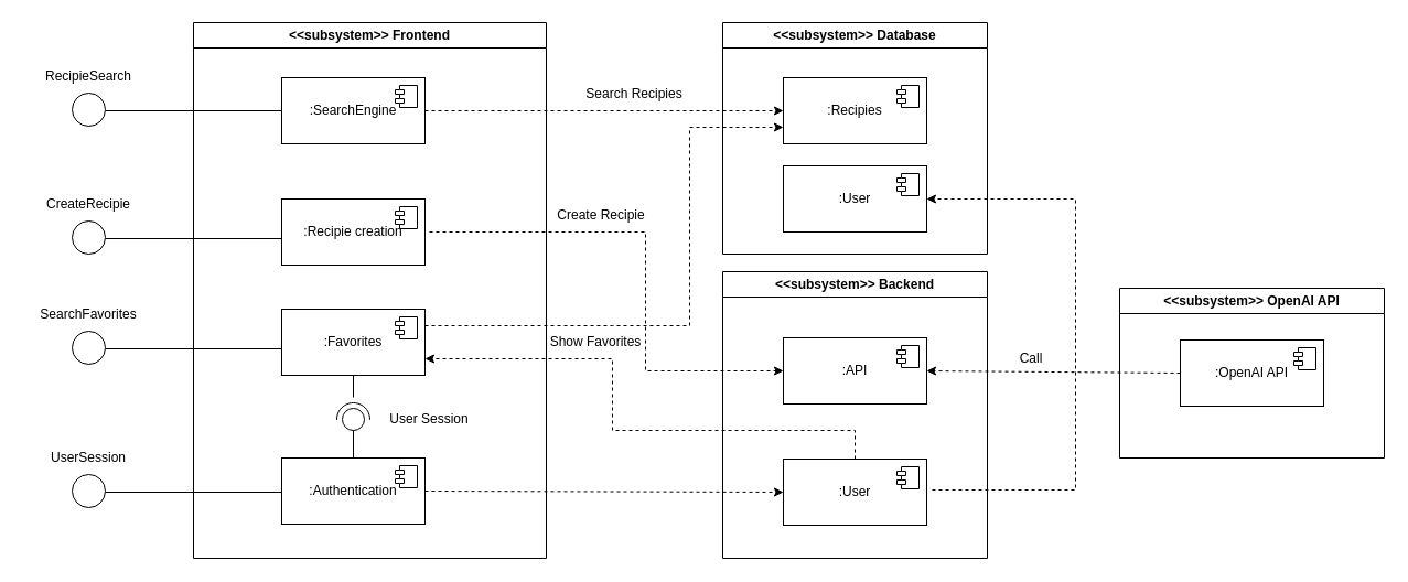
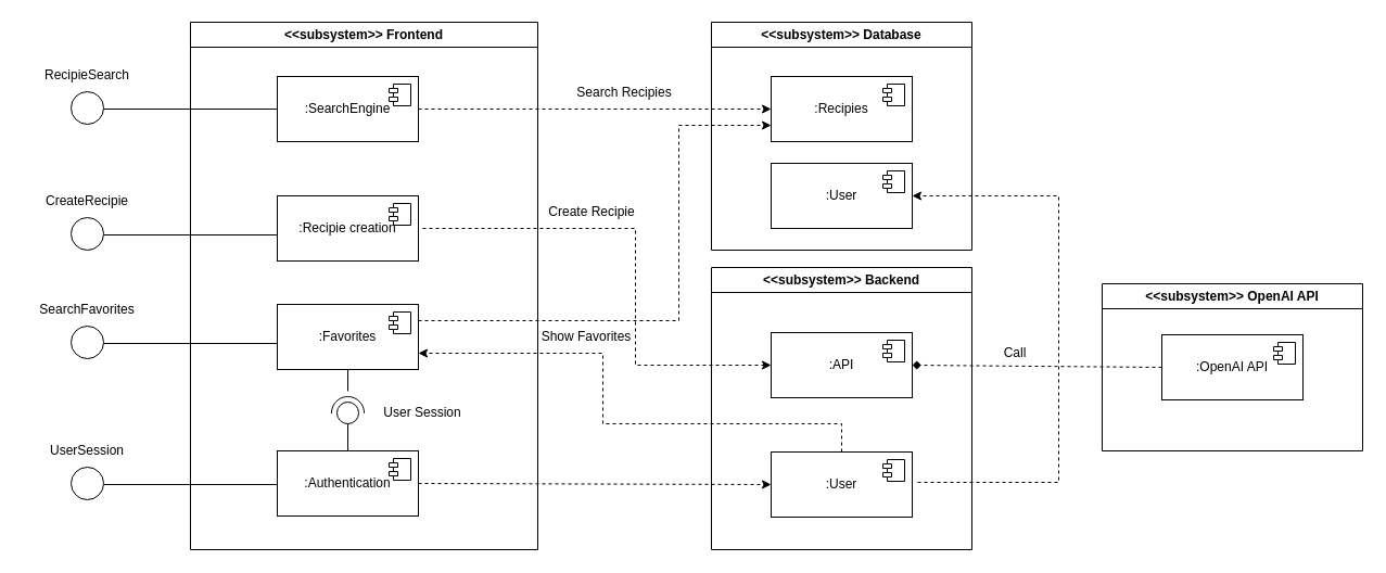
  <mxCell id="0" />
  <mxCell id="1" parent="0" />
  <mxCell id="2" value="&amp;lt;&amp;lt;subsystem&amp;gt;&amp;gt; Frontend" style="swimlane;whiteSpace=wrap;html=1;" parent="1" vertex="1"><mxGeometry x="175" y="20" width="320" height="486" as="geometry" /></mxCell>
  <mxCell id="3" value=":SearchEngine" style="html=1;dropTarget=0;whiteSpace=wrap;" parent="2" vertex="1"><mxGeometry x="80" y="50" width="130" height="60" as="geometry" /></mxCell>
  <mxCell id="4" value="" style="shape=module;jettyWidth=8;jettyHeight=4;" parent="3" vertex="1"><mxGeometry x="1" width="20" height="20" relative="1" as="geometry"><mxPoint x="-27" y="7" as="offset" /></mxGeometry></mxCell>
  <mxCell id="5" value=":Favorites" style="html=1;dropTarget=0;whiteSpace=wrap;" parent="2" vertex="1"><mxGeometry x="80" y="260" width="130" height="60" as="geometry" /></mxCell>
  <mxCell id="6" value="" style="shape=module;jettyWidth=8;jettyHeight=4;" parent="5" vertex="1"><mxGeometry x="1" width="20" height="20" relative="1" as="geometry"><mxPoint x="-27" y="7" as="offset" /></mxGeometry></mxCell>
  <mxCell id="7" value=":Authentication" style="html=1;dropTarget=0;whiteSpace=wrap;" parent="2" vertex="1"><mxGeometry x="80" y="395" width="130" height="60" as="geometry" /></mxCell>
  <mxCell id="8" value="" style="shape=module;jettyWidth=8;jettyHeight=4;" parent="7" vertex="1"><mxGeometry x="1" width="20" height="20" relative="1" as="geometry"><mxPoint x="-27" y="7" as="offset" /></mxGeometry></mxCell>
  <mxCell id="9" value=":Recipie creation" style="html=1;dropTarget=0;whiteSpace=wrap;" parent="2" vertex="1"><mxGeometry x="80" y="160" width="130" height="60" as="geometry" /></mxCell>
  <mxCell id="10" value="" style="shape=module;jettyWidth=8;jettyHeight=4;" parent="9" vertex="1"><mxGeometry x="1" width="20" height="20" relative="1" as="geometry"><mxPoint x="-27" y="7" as="offset" /></mxGeometry></mxCell>
  <mxCell id="11" value="" style="ellipse;whiteSpace=wrap;html=1;aspect=fixed;" parent="2" vertex="1"><mxGeometry x="135" y="350" width="20" height="20" as="geometry" /></mxCell>
  <mxCell id="12" value="" style="verticalLabelPosition=bottom;verticalAlign=top;html=1;shape=mxgraph.basic.arc;startAngle=0.495;endAngle=0.003;rotation=90;" parent="2" vertex="1"><mxGeometry x="130" y="345" width="30" height="30" as="geometry" /></mxCell>
  <mxCell id="13" value="User Session" style="text;html=1;strokeColor=none;fillColor=none;align=center;verticalAlign=middle;whiteSpace=wrap;rounded=0;" parent="2" vertex="1"><mxGeometry x="154" y="345" width="120" height="30" as="geometry" /></mxCell>
  <mxCell id="14" value="&amp;lt;&amp;lt;subsystem&amp;gt;&amp;gt; Database" style="swimlane;whiteSpace=wrap;html=1;" parent="1" vertex="1"><mxGeometry x="655" y="20" width="240" height="210" as="geometry" /></mxCell>
  <mxCell id="15" value=":Recipies" style="html=1;dropTarget=0;whiteSpace=wrap;" parent="14" vertex="1"><mxGeometry x="55" y="50" width="130" height="60" as="geometry" /></mxCell>
  <mxCell id="16" value="" style="shape=module;jettyWidth=8;jettyHeight=4;" parent="15" vertex="1"><mxGeometry x="1" width="20" height="20" relative="1" as="geometry"><mxPoint x="-27" y="7" as="offset" /></mxGeometry></mxCell>
  <mxCell id="17" value=":User" style="html=1;dropTarget=0;whiteSpace=wrap;" parent="14" vertex="1"><mxGeometry x="55" y="130" width="130" height="60" as="geometry" /></mxCell>
  <mxCell id="18" value="" style="shape=module;jettyWidth=8;jettyHeight=4;" parent="17" vertex="1"><mxGeometry x="1" width="20" height="20" relative="1" as="geometry"><mxPoint x="-27" y="7" as="offset" /></mxGeometry></mxCell>
  <mxCell id="19" value="&amp;lt;&amp;lt;subsystem&amp;gt;&amp;gt; Backend" style="swimlane;whiteSpace=wrap;html=1;" parent="1" vertex="1"><mxGeometry x="655" y="246" width="240" height="260" as="geometry" /></mxCell>
  <mxCell id="20" value=":API" style="html=1;dropTarget=0;whiteSpace=wrap;" parent="19" vertex="1"><mxGeometry x="55" y="60" width="130" height="60" as="geometry" /></mxCell>
  <mxCell id="21" value="" style="shape=module;jettyWidth=8;jettyHeight=4;" parent="20" vertex="1"><mxGeometry x="1" width="20" height="20" relative="1" as="geometry"><mxPoint x="-27" y="7" as="offset" /></mxGeometry></mxCell>
  <mxCell id="22" value=":User" style="html=1;dropTarget=0;whiteSpace=wrap;" parent="19" vertex="1"><mxGeometry x="55" y="170" width="130" height="60" as="geometry" /></mxCell>
  <mxCell id="23" value="" style="shape=module;jettyWidth=8;jettyHeight=4;" parent="22" vertex="1"><mxGeometry x="1" width="20" height="20" relative="1" as="geometry"><mxPoint x="-27" y="7" as="offset" /></mxGeometry></mxCell>
  <mxCell id="24" value="" style="endArrow=classic;dashed=1;html=1;rounded=0;exitX=1;exitY=0.5;exitDx=0;exitDy=0;entryX=0;entryY=0.5;entryDx=0;entryDy=0;" parent="1" source="3" target="15" edge="1"><mxGeometry width="50" height="50" relative="1" as="geometry"><mxPoint x="615" y="250" as="sourcePoint" /><mxPoint x="665" y="200" as="targetPoint" /></mxGeometry></mxCell>
  <mxCell id="25" value="" style="endArrow=classic;dashed=1;html=1;rounded=0;exitX=1;exitY=0.5;exitDx=0;exitDy=0;entryX=0;entryY=0.5;entryDx=0;entryDy=0;" parent="1" target="20" edge="1"><mxGeometry width="50" height="50" relative="1" as="geometry"><mxPoint x="389" y="210" as="sourcePoint" /><mxPoint x="714" y="210" as="targetPoint" /><Array as="points"><mxPoint x="585" y="210" /><mxPoint x="585" y="336" /></Array></mxGeometry></mxCell>
  <mxCell id="26" value="" style="endArrow=classic;dashed=1;html=1;rounded=0;exitX=1;exitY=0.5;exitDx=0;exitDy=0;entryX=0;entryY=0.5;entryDx=0;entryDy=0;" parent="1" source="7" target="22" edge="1"><mxGeometry width="50" height="50" relative="1" as="geometry"><mxPoint x="385" y="310" as="sourcePoint" /><mxPoint x="710" y="310" as="targetPoint" /><Array as="points" /></mxGeometry></mxCell>
  <mxCell id="27" value="" style="endArrow=classic;dashed=1;html=1;rounded=0;exitX=0.5;exitY=0;exitDx=0;exitDy=0;entryX=1;entryY=0.75;entryDx=0;entryDy=0;" parent="1" source="22" target="5" edge="1"><mxGeometry width="50" height="50" relative="1" as="geometry"><mxPoint x="425" y="400" as="sourcePoint" /><mxPoint x="750" y="400" as="targetPoint" /><Array as="points"><mxPoint x="775" y="390" /><mxPoint x="555" y="390" /><mxPoint x="555" y="325" /></Array></mxGeometry></mxCell>
  <mxCell id="28" value="" style="endArrow=classic;dashed=1;html=1;rounded=0;exitX=1;exitY=0.5;exitDx=0;exitDy=0;entryX=1;entryY=0.5;entryDx=0;entryDy=0;" parent="1" target="17" edge="1"><mxGeometry width="50" height="50" relative="1" as="geometry"><mxPoint x="845" y="444" as="sourcePoint" /><mxPoint x="1170" y="444" as="targetPoint" /><Array as="points"><mxPoint x="975" y="444" /><mxPoint x="975" y="180" /></Array></mxGeometry></mxCell>
  <mxCell id="29" value="" style="endArrow=none;html=1;rounded=0;exitX=0;exitY=0.5;exitDx=0;exitDy=0;" parent="1" source="3" edge="1"><mxGeometry width="50" height="50" relative="1" as="geometry"><mxPoint x="325" y="160" as="sourcePoint" /><mxPoint x="95" y="100" as="targetPoint" /></mxGeometry></mxCell>
  <mxCell id="30" value="" style="ellipse;whiteSpace=wrap;html=1;aspect=fixed;" parent="1" vertex="1"><mxGeometry x="65" y="84" width="30" height="30" as="geometry" /></mxCell>
  <mxCell id="31" value="" style="endArrow=none;html=1;rounded=0;exitX=0;exitY=0.5;exitDx=0;exitDy=0;" parent="1" edge="1"><mxGeometry width="50" height="50" relative="1" as="geometry"><mxPoint x="255" y="216" as="sourcePoint" /><mxPoint x="95" y="216" as="targetPoint" /></mxGeometry></mxCell>
  <mxCell id="32" value="" style="ellipse;whiteSpace=wrap;html=1;aspect=fixed;" parent="1" vertex="1"><mxGeometry x="65" y="200" width="30" height="30" as="geometry" /></mxCell>
  <mxCell id="33" value="" style="endArrow=none;html=1;rounded=0;exitX=0;exitY=0.5;exitDx=0;exitDy=0;" parent="1" edge="1"><mxGeometry width="50" height="50" relative="1" as="geometry"><mxPoint x="255" y="316" as="sourcePoint" /><mxPoint x="95" y="316" as="targetPoint" /></mxGeometry></mxCell>
  <mxCell id="34" value="" style="ellipse;whiteSpace=wrap;html=1;aspect=fixed;" parent="1" vertex="1"><mxGeometry x="65" y="300" width="30" height="30" as="geometry" /></mxCell>
  <mxCell id="35" value="" style="endArrow=none;html=1;rounded=0;exitX=0;exitY=0.5;exitDx=0;exitDy=0;" parent="1" edge="1"><mxGeometry width="50" height="50" relative="1" as="geometry"><mxPoint x="255" y="446" as="sourcePoint" /><mxPoint x="95" y="446" as="targetPoint" /></mxGeometry></mxCell>
  <mxCell id="36" value="" style="ellipse;whiteSpace=wrap;html=1;aspect=fixed;" parent="1" vertex="1"><mxGeometry x="65" y="430" width="30" height="30" as="geometry" /></mxCell>
  <mxCell id="37" value="RecipieSearch" style="text;html=1;strokeColor=none;fillColor=none;align=center;verticalAlign=middle;whiteSpace=wrap;rounded=0;" parent="1" vertex="1"><mxGeometry x="20" y="54" width="120" height="30" as="geometry" /></mxCell>
  <mxCell id="38" value="CreateRecipie" style="text;html=1;strokeColor=none;fillColor=none;align=center;verticalAlign=middle;whiteSpace=wrap;rounded=0;" parent="1" vertex="1"><mxGeometry x="20" y="170" width="120" height="30" as="geometry" /></mxCell>
  <mxCell id="39" value="SearchFavorites" style="text;html=1;strokeColor=none;fillColor=none;align=center;verticalAlign=middle;whiteSpace=wrap;rounded=0;" parent="1" vertex="1"><mxGeometry x="20" y="270" width="120" height="30" as="geometry" /></mxCell>
  <mxCell id="40" value="UserSession" style="text;html=1;strokeColor=none;fillColor=none;align=center;verticalAlign=middle;whiteSpace=wrap;rounded=0;" parent="1" vertex="1"><mxGeometry x="20" y="400" width="120" height="30" as="geometry" /></mxCell>
  <mxCell id="41" value="Search Recipies" style="text;html=1;strokeColor=none;fillColor=none;align=center;verticalAlign=middle;whiteSpace=wrap;rounded=0;" parent="1" vertex="1"><mxGeometry x="525" y="70" width="100" height="30" as="geometry" /></mxCell>
  <mxCell id="42" value="Create Recipie" style="text;html=1;strokeColor=none;fillColor=none;align=center;verticalAlign=middle;whiteSpace=wrap;rounded=0;" parent="1" vertex="1"><mxGeometry x="495" y="180" width="100" height="30" as="geometry" /></mxCell>
  <mxCell id="43" value="Show Favorites" style="text;html=1;strokeColor=none;fillColor=none;align=center;verticalAlign=middle;whiteSpace=wrap;rounded=0;" parent="1" vertex="1"><mxGeometry x="490" y="295" width="100" height="30" as="geometry" /></mxCell>
  <mxCell id="44" value="" style="endArrow=classic;dashed=1;html=1;rounded=0;exitX=1;exitY=0.25;exitDx=0;exitDy=0;entryX=0;entryY=0.75;entryDx=0;entryDy=0;" parent="1" source="5" target="15" edge="1"><mxGeometry width="50" height="50" relative="1" as="geometry"><mxPoint x="372.5" y="160" as="sourcePoint" /><mxPoint x="697.5" y="160" as="targetPoint" /><Array as="points"><mxPoint x="555" y="295" /><mxPoint x="625" y="295" /><mxPoint x="625" y="115" /></Array></mxGeometry></mxCell>
  <mxCell id="45" value="" style="endArrow=none;html=1;rounded=0;exitX=0.5;exitY=0;exitDx=0;exitDy=0;" parent="1" source="7" edge="1"><mxGeometry width="50" height="50" relative="1" as="geometry"><mxPoint x="525" y="350" as="sourcePoint" /><mxPoint x="320" y="390" as="targetPoint" /></mxGeometry></mxCell>
  <mxCell id="46" value="" style="endArrow=none;html=1;rounded=0;entryX=0.5;entryY=1;entryDx=0;entryDy=0;" parent="1" target="5" edge="1"><mxGeometry width="50" height="50" relative="1" as="geometry"><mxPoint x="320" y="360" as="sourcePoint" /><mxPoint x="330" y="400" as="targetPoint" /></mxGeometry></mxCell>
  <mxCell id="47" value="&amp;lt;&amp;lt;subsystem&amp;gt;&amp;gt; OpenAI API" style="swimlane;whiteSpace=wrap;html=1;" vertex="1" parent="1"><mxGeometry x="1015" y="261" width="240" height="154" as="geometry" /></mxCell>
  <mxCell id="48" value=":OpenAI API" style="html=1;dropTarget=0;whiteSpace=wrap;" vertex="1" parent="47"><mxGeometry x="55" y="47" width="130" height="60" as="geometry" /></mxCell>
  <mxCell id="49" value="" style="shape=module;jettyWidth=8;jettyHeight=4;" vertex="1" parent="48"><mxGeometry x="1" width="20" height="20" relative="1" as="geometry"><mxPoint x="-27" y="7" as="offset" /></mxGeometry></mxCell>
- <mxCell id="50" value="" style="endArrow=classic;dashed=1;html=1;rounded=0;exitX=0;exitY=0.5;exitDx=0;exitDy=0;entryX=1;entryY=0.5;entryDx=0;entryDy=0;" edge="1" parent="1" source="48" target="20"><mxGeometry width="50" height="50" relative="1" as="geometry"><mxPoint x="785" y="426" as="sourcePoint" /><mxPoint x="395" y="335" as="targetPoint" /><Array as="points" /></mxGeometry></mxCell>
+ <mxCell id="50" value="" style="endArrow=diamond;dashed=1;html=1;rounded=0;exitX=0;exitY=0.5;exitDx=0;exitDy=0;entryX=1;entryY=0.5;entryDx=0;entryDy=0;" edge="1" parent="1" source="48" target="20"><mxGeometry width="50" height="50" relative="1" as="geometry"><mxPoint x="785" y="426" as="sourcePoint" /><mxPoint x="395" y="335" as="targetPoint" /><Array as="points" /></mxGeometry></mxCell>
  <mxCell id="51" value="Call" style="text;html=1;strokeColor=none;fillColor=none;align=center;verticalAlign=middle;whiteSpace=wrap;rounded=0;" vertex="1" parent="1"><mxGeometry x="885" y="310" width="100" height="30" as="geometry" /></mxCell>
